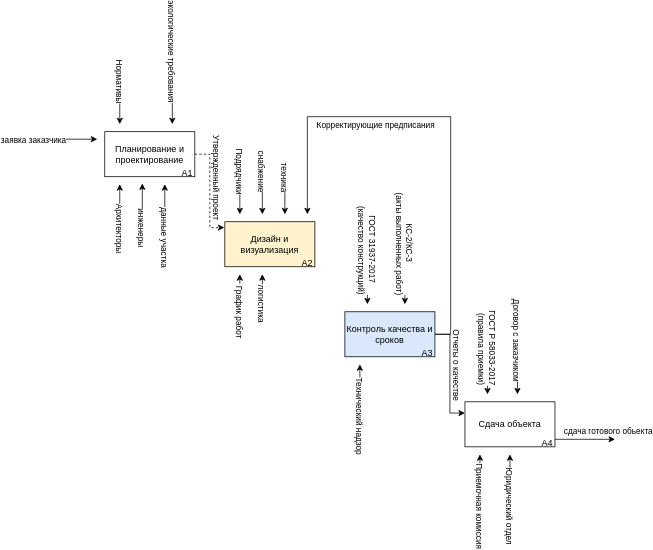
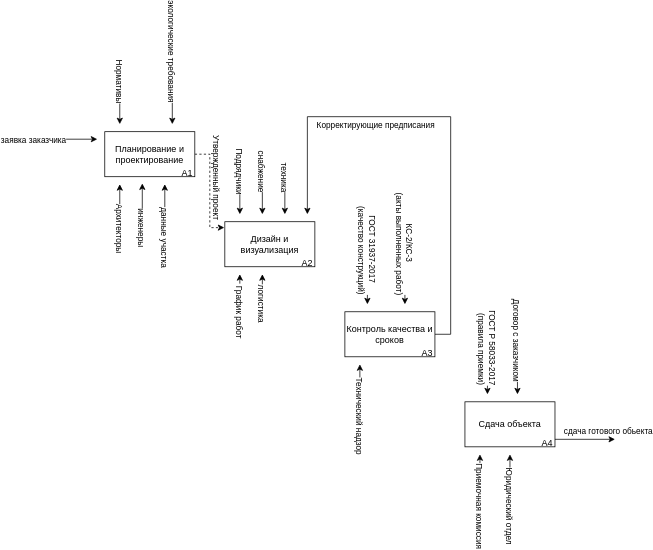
  <mxCell id="0" />
  <mxCell id="1" parent="0" />
  <mxCell id="2" style="edgeStyle=orthogonalEdgeStyle;rounded=0;orthogonalLoop=1;jettySize=auto;html=1;entryX=-0.006;entryY=0.131;entryDx=0;entryDy=0;entryPerimeter=0;dashed=1;" parent="1" source="4" target="5" edge="1"><mxGeometry relative="1" as="geometry" /></mxCell>
  <mxCell id="3" value="Утвержденный проект" style="edgeLabel;html=1;align=center;verticalAlign=middle;resizable=0;points=[];rotation=90;" parent="2" vertex="1" connectable="0"><mxGeometry x="-0.079" y="-1" relative="1" as="geometry"><mxPoint x="11" y="-13" as="offset" /></mxGeometry></mxCell>
  <mxCell id="4" value="Планирование и проектирование" style="rounded=0;whiteSpace=wrap;html=1;" parent="1" vertex="1"><mxGeometry x="80" y="80" width="120" height="60" as="geometry" /></mxCell>
- <mxCell id="5" value="Дизайн и визуализация" style="rounded=0;whiteSpace=wrap;html=1;fillColor=#fff2cc;" parent="1" vertex="1"><mxGeometry x="240" y="200" width="120" height="60" as="geometry" /></mxCell>
+ <mxCell id="5" value="Дизайн и визуализация" style="rounded=0;whiteSpace=wrap;html=1;" parent="1" vertex="1"><mxGeometry x="240" y="200" width="120" height="60" as="geometry" /></mxCell>
  <mxCell id="6" style="edgeStyle=orthogonalEdgeStyle;rounded=0;orthogonalLoop=1;jettySize=auto;html=1;" parent="1" source="10" edge="1"><mxGeometry relative="1" as="geometry"><mxPoint x="350" y="190" as="targetPoint" /><Array as="points"><mxPoint x="541" y="350" /><mxPoint x="541" y="60" /><mxPoint x="350" y="60" /></Array></mxGeometry></mxCell>
  <mxCell id="7" value="Корректирующие предписания" style="edgeLabel;html=1;align=center;verticalAlign=middle;resizable=0;points=[];rotation=0;" parent="6" vertex="1" connectable="0"><mxGeometry x="0.845" y="1" relative="1" as="geometry"><mxPoint x="89" y="-71" as="offset" /></mxGeometry></mxCell>
- <mxCell id="8" style="edgeStyle=orthogonalEdgeStyle;rounded=0;orthogonalLoop=1;jettySize=auto;html=1;entryX=0;entryY=0.25;entryDx=0;entryDy=0;" parent="1" source="10" target="26" edge="1"><mxGeometry relative="1" as="geometry" /></mxCell>
- <mxCell id="9" value="Отчеты о качестве" style="edgeLabel;html=1;align=center;verticalAlign=middle;resizable=0;points=[];rotation=90;" parent="8" vertex="1" connectable="0"><mxGeometry x="-0.584" relative="1" as="geometry"><mxPoint x="10" y="30" as="offset" /></mxGeometry></mxCell>
- <mxCell id="10" value="Контроль качества и сроков" style="rounded=0;whiteSpace=wrap;html=1;fillColor=#dae8fc;" parent="1" vertex="1"><mxGeometry x="400" y="320" width="120" height="60" as="geometry" /></mxCell>
+ <mxCell id="10" value="Контроль качества и сроков" style="rounded=0;whiteSpace=wrap;html=1;" parent="1" vertex="1"><mxGeometry x="400" y="320" width="120" height="60" as="geometry" /></mxCell>
  <mxCell id="11" value="" style="endArrow=classic;html=1;rounded=0;" parent="1" edge="1"><mxGeometry width="50" height="50" relative="1" as="geometry"><mxPoint x="100" y="20" as="sourcePoint" /><mxPoint x="100" y="70" as="targetPoint" /></mxGeometry></mxCell>
  <mxCell id="12" value="Нормативы" style="edgeLabel;html=1;align=center;verticalAlign=middle;resizable=0;points=[];rotation=90;" parent="11" vertex="1" connectable="0"><mxGeometry x="-0.922" relative="1" as="geometry"><mxPoint y="-10" as="offset" /></mxGeometry></mxCell>
  <mxCell id="13" value="" style="endArrow=classic;html=1;rounded=0;" parent="1" edge="1"><mxGeometry width="50" height="50" relative="1" as="geometry"><mxPoint x="170" y="20" as="sourcePoint" /><mxPoint x="170" y="70" as="targetPoint" /></mxGeometry></mxCell>
  <mxCell id="14" value="экологические требования" style="edgeLabel;html=1;align=center;verticalAlign=middle;resizable=0;points=[];rotation=90;" parent="13" vertex="1" connectable="0"><mxGeometry x="-0.503" relative="1" as="geometry"><mxPoint y="-60" as="offset" /></mxGeometry></mxCell>
  <mxCell id="15" value="A1" style="text;html=1;align=center;verticalAlign=middle;whiteSpace=wrap;rounded=0;" parent="1" vertex="1"><mxGeometry x="180" y="130" width="20" height="10" as="geometry" /></mxCell>
  <mxCell id="16" value="A2" style="text;html=1;align=center;verticalAlign=middle;whiteSpace=wrap;rounded=0;" parent="1" vertex="1"><mxGeometry x="340" y="250" width="20" height="10" as="geometry" /></mxCell>
  <mxCell id="17" value="A3" style="text;html=1;align=center;verticalAlign=middle;whiteSpace=wrap;rounded=0;" parent="1" vertex="1"><mxGeometry x="500" y="370" width="20" height="10" as="geometry" /></mxCell>
  <mxCell id="18" value="" style="endArrow=classic;html=1;rounded=0;" parent="1" edge="1"><mxGeometry width="50" height="50" relative="1" as="geometry"><mxPoint x="100" y="190" as="sourcePoint" /><mxPoint x="100" y="150" as="targetPoint" /></mxGeometry></mxCell>
  <mxCell id="19" value="Архитекторы" style="edgeLabel;html=1;align=center;verticalAlign=middle;resizable=0;points=[];rotation=90;" parent="18" vertex="1" connectable="0"><mxGeometry x="-0.922" relative="1" as="geometry"><mxPoint y="20" as="offset" /></mxGeometry></mxCell>
  <mxCell id="20" value="" style="endArrow=classic;html=1;rounded=0;" parent="1" edge="1"><mxGeometry width="50" height="50" relative="1" as="geometry"><mxPoint x="20" y="90" as="sourcePoint" /><mxPoint x="70" y="90" as="targetPoint" /></mxGeometry></mxCell>
  <mxCell id="21" value="заявка заказчика" style="edgeLabel;html=1;align=center;verticalAlign=middle;resizable=0;points=[];" parent="20" vertex="1" connectable="0"><mxGeometry x="-0.427" relative="1" as="geometry"><mxPoint x="-50" as="offset" /></mxGeometry></mxCell>
  <mxCell id="22" value="" style="endArrow=classic;html=1;rounded=0;" parent="1" edge="1"><mxGeometry width="50" height="50" relative="1" as="geometry"><mxPoint x="160" y="210" as="sourcePoint" /><mxPoint x="160" y="150" as="targetPoint" /></mxGeometry></mxCell>
  <mxCell id="23" value="данные участка" style="edgeLabel;html=1;align=center;verticalAlign=middle;resizable=0;points=[];rotation=90;" parent="22" vertex="1" connectable="0"><mxGeometry x="-0.569" y="-1" relative="1" as="geometry"><mxPoint x="-1" y="23" as="offset" /></mxGeometry></mxCell>
  <mxCell id="24" value="" style="endArrow=classic;html=1;rounded=0;" parent="1" edge="1"><mxGeometry width="50" height="50" relative="1" as="geometry"><mxPoint x="130" y="189" as="sourcePoint" /><mxPoint x="130" y="149" as="targetPoint" /></mxGeometry></mxCell>
  <mxCell id="25" value="инженеры" style="edgeLabel;html=1;align=center;verticalAlign=middle;resizable=0;points=[];rotation=90;" parent="24" vertex="1" connectable="0"><mxGeometry x="-0.922" relative="1" as="geometry"><mxPoint y="20" as="offset" /></mxGeometry></mxCell>
  <mxCell id="26" value="Сдача объекта" style="rounded=0;whiteSpace=wrap;html=1;" parent="1" vertex="1"><mxGeometry x="560" y="440" width="120" height="60" as="geometry" /></mxCell>
  <mxCell id="27" value="A4" style="text;html=1;align=center;verticalAlign=middle;whiteSpace=wrap;rounded=0;" parent="1" vertex="1"><mxGeometry x="660" y="490" width="20" height="10" as="geometry" /></mxCell>
  <mxCell id="28" value="" style="endArrow=classic;html=1;rounded=0;" parent="1" edge="1"><mxGeometry width="50" height="50" relative="1" as="geometry"><mxPoint x="260" y="310" as="sourcePoint" /><mxPoint x="260" y="270" as="targetPoint" /></mxGeometry></mxCell>
  <mxCell id="29" value="&amp;nbsp;График работ" style="edgeLabel;html=1;align=center;verticalAlign=middle;resizable=0;points=[];rotation=90;" parent="28" vertex="1" connectable="0"><mxGeometry x="-0.922" relative="1" as="geometry"><mxPoint y="10" as="offset" /></mxGeometry></mxCell>
  <mxCell id="30" value="" style="endArrow=classic;html=1;rounded=0;" parent="1" edge="1"><mxGeometry width="50" height="50" relative="1" as="geometry"><mxPoint x="290" y="310" as="sourcePoint" /><mxPoint x="290" y="270" as="targetPoint" /></mxGeometry></mxCell>
  <mxCell id="31" value="логистика" style="edgeLabel;html=1;align=center;verticalAlign=middle;resizable=0;points=[];rotation=90;" parent="30" vertex="1" connectable="0"><mxGeometry x="-0.922" relative="1" as="geometry"><mxPoint as="offset" /></mxGeometry></mxCell>
  <mxCell id="32" value="" style="endArrow=classic;html=1;rounded=0;" parent="1" edge="1"><mxGeometry width="50" height="50" relative="1" as="geometry"><mxPoint x="260" y="140" as="sourcePoint" /><mxPoint x="260" y="190" as="targetPoint" /></mxGeometry></mxCell>
  <mxCell id="33" value="Подрядчики" style="edgeLabel;html=1;align=center;verticalAlign=middle;resizable=0;points=[];rotation=90;" parent="32" vertex="1" connectable="0"><mxGeometry x="-0.922" relative="1" as="geometry"><mxPoint y="-10" as="offset" /></mxGeometry></mxCell>
  <mxCell id="34" value="" style="endArrow=classic;html=1;rounded=0;" parent="1" edge="1"><mxGeometry width="50" height="50" relative="1" as="geometry"><mxPoint x="290" y="140" as="sourcePoint" /><mxPoint x="290" y="190" as="targetPoint" /></mxGeometry></mxCell>
  <mxCell id="35" value="снабжение" style="edgeLabel;html=1;align=center;verticalAlign=middle;resizable=0;points=[];rotation=90;" parent="34" vertex="1" connectable="0"><mxGeometry x="-0.922" relative="1" as="geometry"><mxPoint y="-10" as="offset" /></mxGeometry></mxCell>
  <mxCell id="36" value="" style="endArrow=classic;html=1;rounded=0;" parent="1" edge="1"><mxGeometry width="50" height="50" relative="1" as="geometry"><mxPoint x="320" y="140" as="sourcePoint" /><mxPoint x="320" y="190" as="targetPoint" /></mxGeometry></mxCell>
  <mxCell id="37" value="техника" style="edgeLabel;html=1;align=center;verticalAlign=middle;resizable=0;points=[];rotation=90;" parent="36" vertex="1" connectable="0"><mxGeometry x="-0.922" relative="1" as="geometry"><mxPoint y="-2" as="offset" /></mxGeometry></mxCell>
  <mxCell id="38" value="" style="endArrow=classic;html=1;rounded=0;" parent="1" edge="1"><mxGeometry width="50" height="50" relative="1" as="geometry"><mxPoint x="430" y="260" as="sourcePoint" /><mxPoint x="430" y="310" as="targetPoint" /></mxGeometry></mxCell>
  <mxCell id="39" value="ГОСТ 31937-2017&amp;nbsp;&lt;div&gt;(качество конструкций)&lt;/div&gt;" style="edgeLabel;html=1;align=center;verticalAlign=middle;resizable=0;points=[];rotation=90;" parent="38" vertex="1" connectable="0"><mxGeometry x="-0.922" relative="1" as="geometry"><mxPoint y="-25" as="offset" /></mxGeometry></mxCell>
  <mxCell id="40" value="" style="endArrow=classic;html=1;rounded=0;" parent="1" edge="1"><mxGeometry width="50" height="50" relative="1" as="geometry"><mxPoint x="480" y="260" as="sourcePoint" /><mxPoint x="480" y="310" as="targetPoint" /></mxGeometry></mxCell>
  <mxCell id="41" value="КС-2/КС-3&lt;div&gt;&amp;nbsp;(акты выполненных работ)&lt;/div&gt;" style="edgeLabel;html=1;align=center;verticalAlign=middle;resizable=0;points=[];rotation=90;" parent="40" vertex="1" connectable="0"><mxGeometry x="-0.922" relative="1" as="geometry"><mxPoint y="-35" as="offset" /></mxGeometry></mxCell>
  <mxCell id="42" value="" style="endArrow=classic;html=1;rounded=0;" parent="1" edge="1"><mxGeometry width="50" height="50" relative="1" as="geometry"><mxPoint x="420" y="430" as="sourcePoint" /><mxPoint x="420" y="390" as="targetPoint" /></mxGeometry></mxCell>
  <mxCell id="43" value="Технический надзор" style="edgeLabel;html=1;align=center;verticalAlign=middle;resizable=0;points=[];rotation=90;" parent="42" vertex="1" connectable="0"><mxGeometry x="-0.922" relative="1" as="geometry"><mxPoint y="30" as="offset" /></mxGeometry></mxCell>
  <mxCell id="44" value="" style="endArrow=classic;html=1;rounded=0;" parent="1" edge="1"><mxGeometry width="50" height="50" relative="1" as="geometry"><mxPoint x="590" y="380" as="sourcePoint" /><mxPoint x="590" y="430" as="targetPoint" /></mxGeometry></mxCell>
  <mxCell id="45" value="ГОСТ Р 58033-2017&lt;div&gt;&amp;nbsp;(правила приемки)&lt;/div&gt;" style="edgeLabel;html=1;align=center;verticalAlign=middle;resizable=0;points=[];rotation=90;" parent="44" vertex="1" connectable="0"><mxGeometry x="-0.922" relative="1" as="geometry"><mxPoint y="-15" as="offset" /></mxGeometry></mxCell>
  <mxCell id="46" value="" style="endArrow=classic;html=1;rounded=0;" parent="1" edge="1"><mxGeometry width="50" height="50" relative="1" as="geometry"><mxPoint x="630" y="380" as="sourcePoint" /><mxPoint x="630" y="430" as="targetPoint" /></mxGeometry></mxCell>
  <mxCell id="47" value="Договор с заказчиком" style="edgeLabel;html=1;align=center;verticalAlign=middle;resizable=0;points=[];rotation=90;" parent="46" vertex="1" connectable="0"><mxGeometry x="-0.922" relative="1" as="geometry"><mxPoint y="-25" as="offset" /></mxGeometry></mxCell>
  <mxCell id="48" value="" style="endArrow=classic;html=1;rounded=0;" parent="1" edge="1"><mxGeometry width="50" height="50" relative="1" as="geometry"><mxPoint x="580" y="550" as="sourcePoint" /><mxPoint x="580" y="510" as="targetPoint" /></mxGeometry></mxCell>
  <mxCell id="49" value="Приемочная комиссия" style="edgeLabel;html=1;align=center;verticalAlign=middle;resizable=0;points=[];rotation=90;" parent="48" vertex="1" connectable="0"><mxGeometry x="-0.922" relative="1" as="geometry"><mxPoint y="30" as="offset" /></mxGeometry></mxCell>
  <mxCell id="50" value="" style="endArrow=classic;html=1;rounded=0;" parent="1" edge="1"><mxGeometry width="50" height="50" relative="1" as="geometry"><mxPoint x="620" y="550" as="sourcePoint" /><mxPoint x="620" y="510" as="targetPoint" /></mxGeometry></mxCell>
  <mxCell id="51" value="Юридический отдел" style="edgeLabel;html=1;align=center;verticalAlign=middle;resizable=0;points=[];rotation=90;" parent="50" vertex="1" connectable="0"><mxGeometry x="-0.922" relative="1" as="geometry"><mxPoint y="30" as="offset" /></mxGeometry></mxCell>
  <mxCell id="52" value="" style="endArrow=classic;html=1;rounded=0;" parent="1" edge="1"><mxGeometry width="50" height="50" relative="1" as="geometry"><mxPoint x="680" y="490" as="sourcePoint" /><mxPoint x="760" y="490" as="targetPoint" /></mxGeometry></mxCell>
  <mxCell id="53" value="сдача готового обьекта" style="edgeLabel;html=1;align=center;verticalAlign=middle;resizable=0;points=[];" parent="52" vertex="1" connectable="0"><mxGeometry x="-0.127" y="2" relative="1" as="geometry"><mxPoint x="35" y="-10" as="offset" /></mxGeometry></mxCell>
